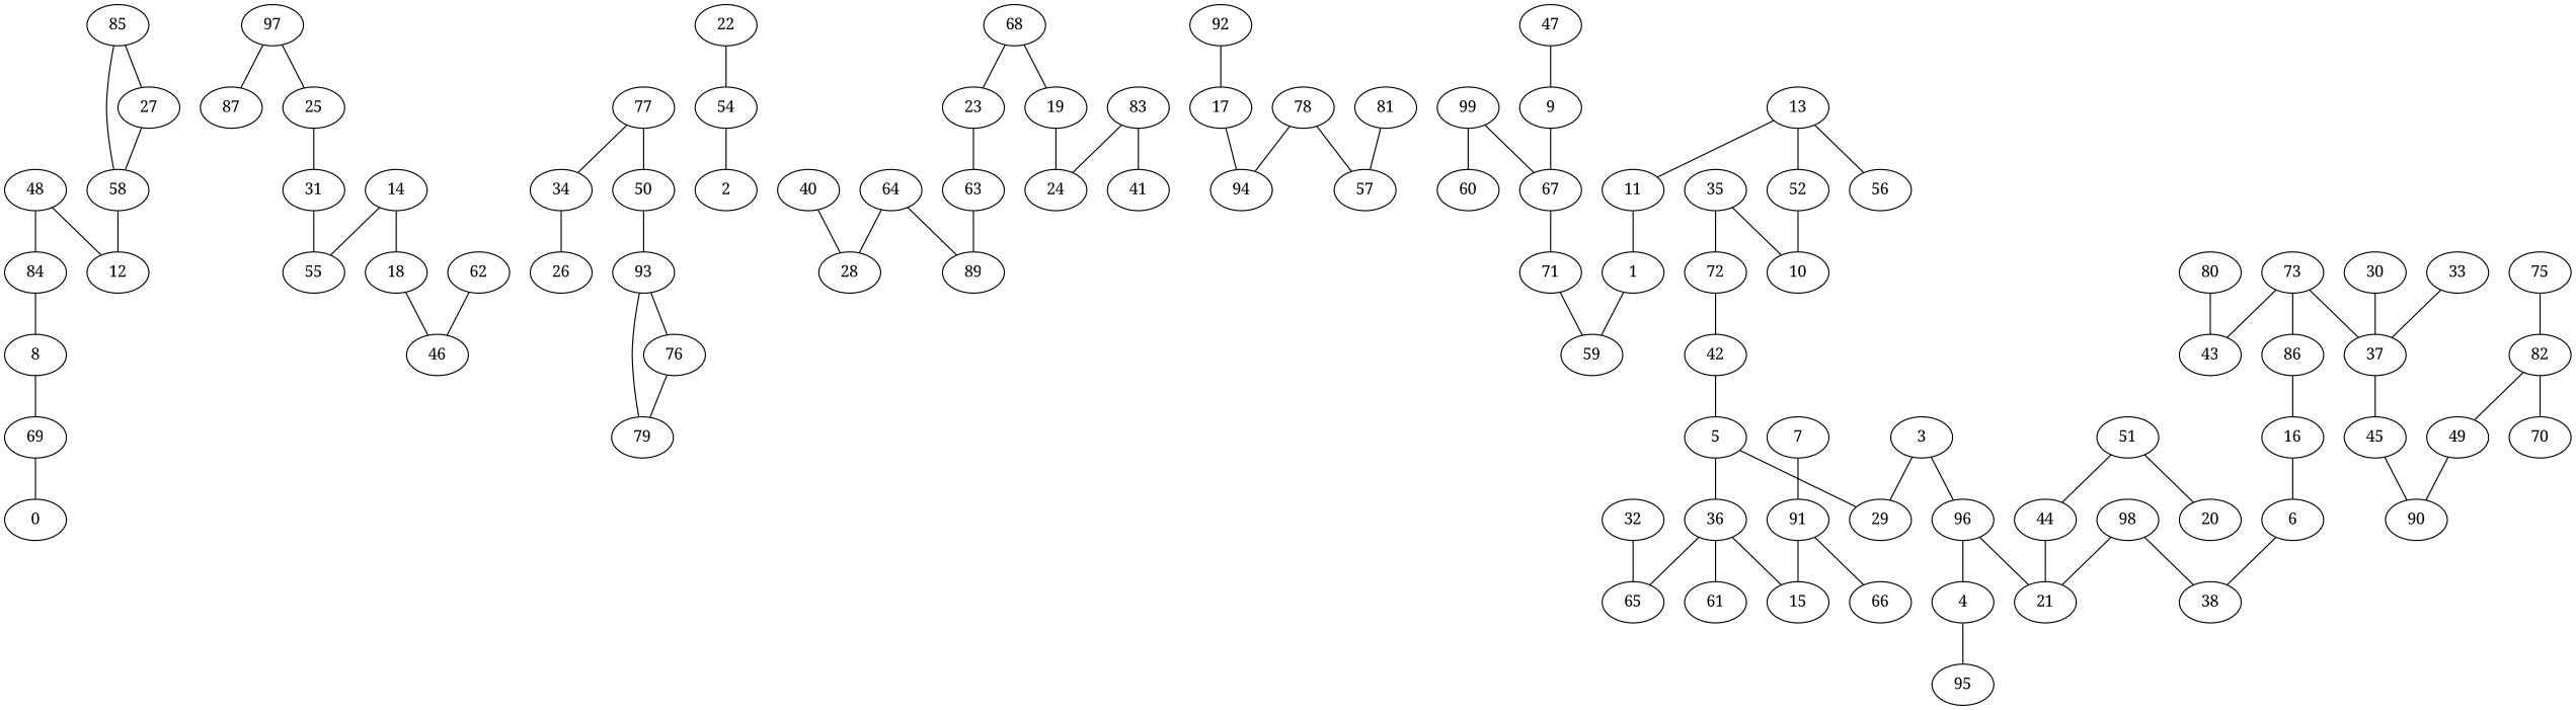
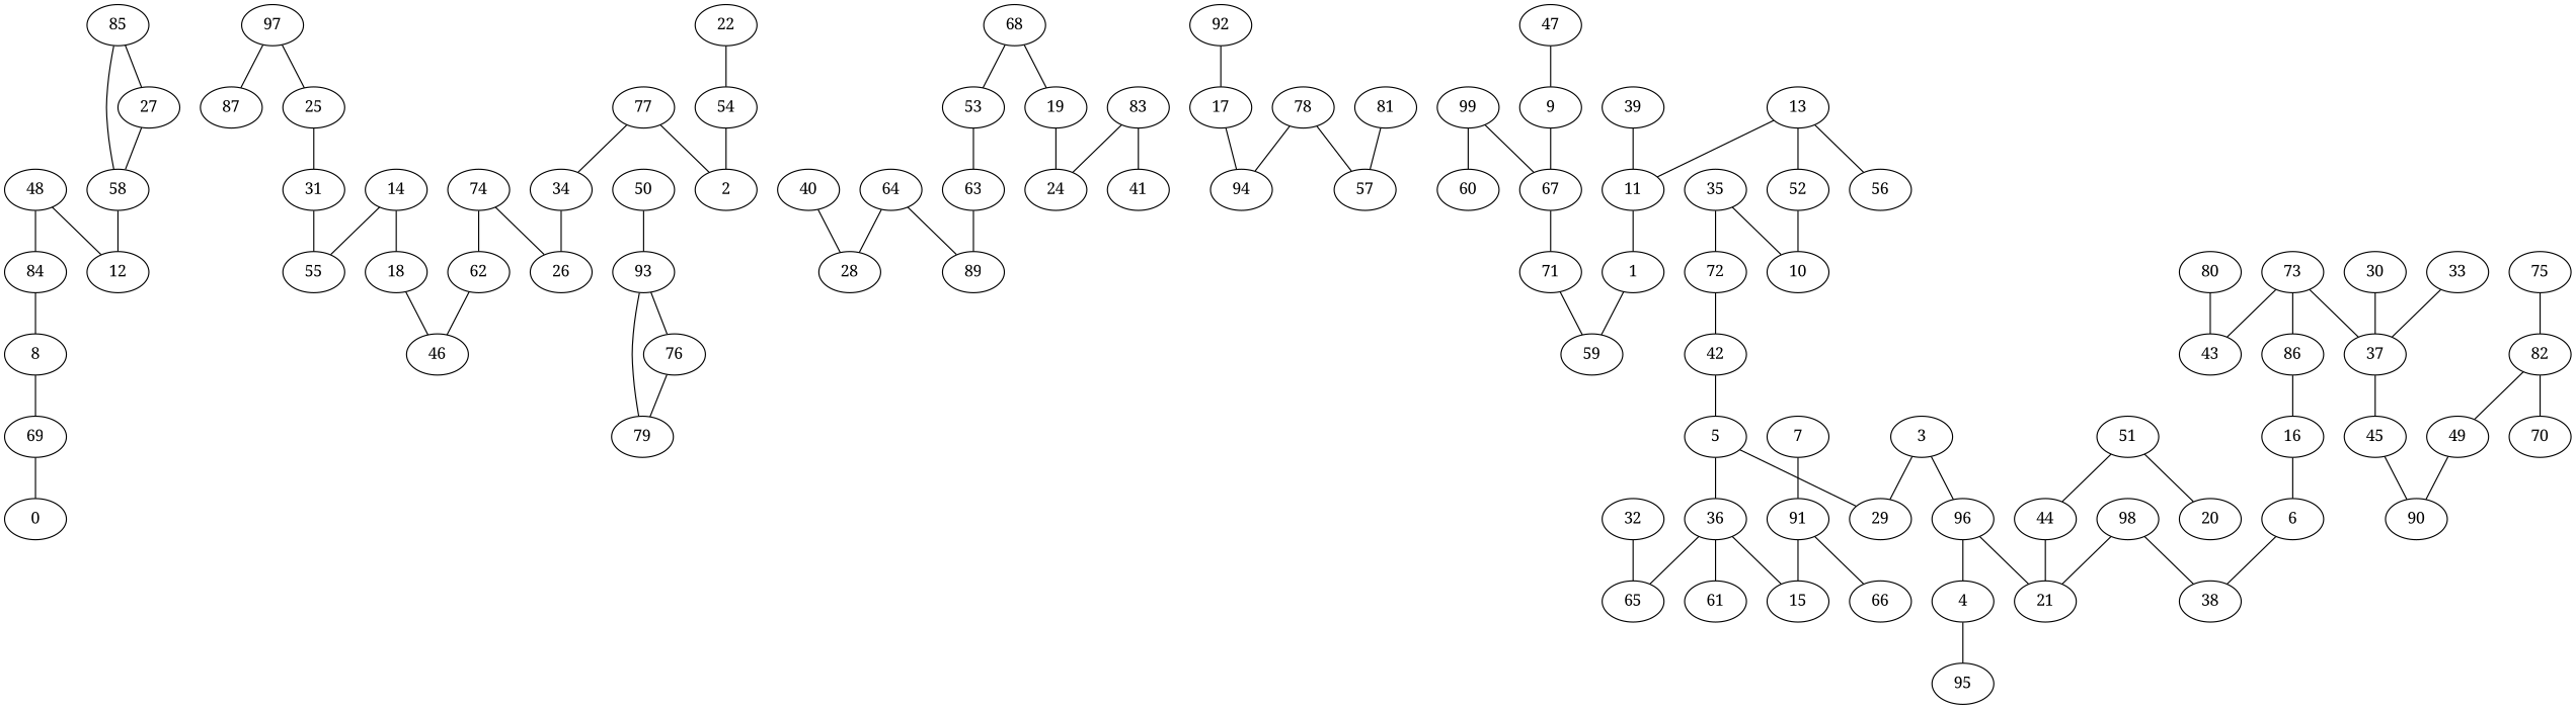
  graph {
    fontname="Noto Serif"
    node [fontname="Noto Serif"]
    edge [fontname="Noto Serif"]
    69
    0
    8
    84
    48
    12
    58
    27
    85
    97
    87
    25
    31
    55
    14
    18
    46
    62
+   74
    26
    34
    77
    50
    93
    79
    76
    54
    2
    22
    64
    28
    89
    63
-   53 [label=23]
+   53
    68
    19
    24
    83
    41
    92
    17
    94
    78
    57
    81
    47
    9
    67
    71
    99
    60
    59
    1
    11
    13
    52
    56
    10
    35
    72
    42
    5
    36
    29
    65
    61
    15
    32
    91
    66
    7
    3
    96
    4
    21
    95
    98
    38
    6
    16
    86
    73
    43
    37
    45
    80
    90
    49
    82
    70
    75
    33
    30
    44
    51
    20
+   39
    40
    69 -- 0
    8 -- 69
    84 -- 8
    48 -- 84
    48 -- 12
    58 -- 12
    27 -- 58
    85 -- 58
    85 -- 27
    97 -- 87
    97 -- 25
    25 -- 31
    31 -- 55
    14 -- 55
    14 -- 18
    18 -- 46
    62 -- 46
+   74 -- 62
+   74 -- 26
    34 -- 26
    77 -- 34
-   77 -- 50
+   77 -- 2
    50 -- 93
    93 -- 79
    93 -- 76
    76 -- 79
    54 -- 2
    22 -- 54
    64 -- 28
    64 -- 89
    63 -- 89
    53 -- 63
    68 -- 53
    68 -- 19
    19 -- 24
    83 -- 24
    83 -- 41
    92 -- 17
    17 -- 94
    78 -- 94
    78 -- 57
    81 -- 57
    47 -- 9
    9 -- 67
    67 -- 71
    71 -- 59
    99 -- 67
    99 -- 60
    1 -- 59
    11 -- 1
    13 -- 11
    13 -- 52
    13 -- 56
    52 -- 10
    35 -- 10
    35 -- 72
    72 -- 42
    42 -- 5
    5 -- 36
    5 -- 29
    36 -- 65
    36 -- 61
    36 -- 15
    32 -- 65
    91 -- 15
    91 -- 66
    7 -- 91
    3 -- 29
    3 -- 96
    96 -- 4
    96 -- 21
    4 -- 95
    98 -- 21
    98 -- 38
    6 -- 38
    16 -- 6
    86 -- 16
    73 -- 86
    73 -- 43
    73 -- 37
    37 -- 45
    45 -- 90
    80 -- 43
    49 -- 90
    82 -- 49
    82 -- 70
    75 -- 82
    33 -- 37
    30 -- 37
    44 -- 21
    51 -- 44
    51 -- 20
+   39 -- 11
    40 -- 28
  }
